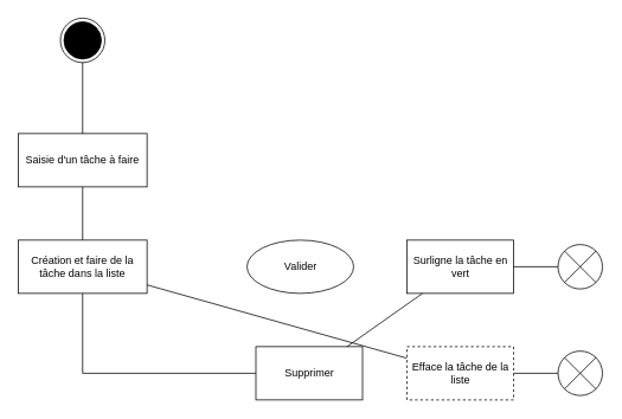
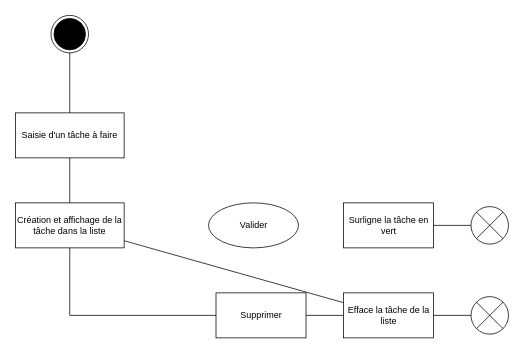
  <mxCell id="0" />
  <mxCell id="1" parent="0" />
  <mxCell id="2" value="" style="ellipse;html=1;shape=endState;fillColor=#000000;strokeColor=#000000;" vertex="1" parent="1"><mxGeometry x="67.5" y="20" width="50" height="50" as="geometry" /></mxCell>
  <mxCell id="3" value="Saisie d'un tâche à faire" style="rounded=0;whiteSpace=wrap;html=1;strokeColor=#000000;" vertex="1" parent="1"><mxGeometry x="20" y="150" width="145" height="60" as="geometry" /></mxCell>
- <mxCell id="4" value="Création et faire de la tâche dans la liste" style="rounded=0;whiteSpace=wrap;html=1;strokeColor=#000000;" vertex="1" parent="1"><mxGeometry x="20" y="270" width="145" height="60" as="geometry" /></mxCell>
+ <mxCell id="4" value="Création et affichage de la tâche dans la liste" style="rounded=0;whiteSpace=wrap;html=1;strokeColor=#000000;" vertex="1" parent="1"><mxGeometry x="20" y="270" width="145" height="60" as="geometry" /></mxCell>
  <mxCell id="5" value="" style="endArrow=none;html=1;rounded=0;" edge="1" parent="1" source="2" target="3"><mxGeometry width="50" height="50" relative="1" as="geometry"><mxPoint x="217.5" y="300" as="sourcePoint" /><mxPoint x="267.5" y="250" as="targetPoint" /></mxGeometry></mxCell>
  <mxCell id="6" value="" style="endArrow=none;html=1;rounded=0;" edge="1" parent="1" source="3" target="4"><mxGeometry width="50" height="50" relative="1" as="geometry"><mxPoint x="102.5" y="80" as="sourcePoint" /><mxPoint x="102.5" y="160" as="targetPoint" /></mxGeometry></mxCell>
  <mxCell id="7" value="Valider" style="ellipse;whiteSpace=wrap;html=1;strokeColor=#000000;" vertex="1" parent="1"><mxGeometry x="277.5" y="270" width="120" height="60" as="geometry" /></mxCell>
  <mxCell id="8" value="Supprimer" style="rounded=0;whiteSpace=wrap;html=1;strokeColor=#000000;" vertex="1" parent="1"><mxGeometry x="287.5" y="390" width="120" height="60" as="geometry" /></mxCell>
  <mxCell id="9" value="" style="endArrow=none;html=1;rounded=0;" edge="1" parent="1" source="4" target="12"><mxGeometry width="50" height="50" relative="1" as="geometry"><mxPoint x="217.5" y="300" as="sourcePoint" /><mxPoint x="267.5" y="250" as="targetPoint" /></mxGeometry></mxCell>
  <mxCell id="10" value="" style="endArrow=none;html=1;rounded=0;edgeStyle=orthogonalEdgeStyle;" edge="1" parent="1" source="4" target="8"><mxGeometry width="50" height="50" relative="1" as="geometry"><mxPoint x="175" y="310" as="sourcePoint" /><mxPoint x="287.5" y="310" as="targetPoint" /><Array as="points"><mxPoint x="92.5" y="420" /></Array></mxGeometry></mxCell>
  <mxCell id="11" value="Surligne la tâche en vert" style="rounded=0;whiteSpace=wrap;html=1;strokeColor=#000000;" vertex="1" parent="1"><mxGeometry x="457.5" y="270" width="120" height="60" as="geometry" /></mxCell>
- <mxCell id="12" value="Efface la tâche de la liste" style="rounded=0;whiteSpace=wrap;html=1;strokeColor=#000000;dashed=1;" vertex="1" parent="1"><mxGeometry x="457.5" y="390" width="120" height="60" as="geometry" /></mxCell>
- <mxCell id="13" value="" style="endArrow=none;html=1;rounded=0;" edge="1" parent="1" source="8" target="11"><mxGeometry width="50" height="50" relative="1" as="geometry"><mxPoint x="407.5" y="310" as="sourcePoint" /><mxPoint x="467.5" y="310" as="targetPoint" /></mxGeometry></mxCell>
+ <mxCell id="12" value="Efface la tâche de la liste" style="rounded=0;whiteSpace=wrap;html=1;strokeColor=#000000;" vertex="1" parent="1"><mxGeometry x="457.5" y="390" width="120" height="60" as="geometry" /></mxCell>
+ <mxCell id="13" value="" style="endArrow=none;html=1;rounded=0;" edge="1" parent="1" source="8" target="12"><mxGeometry width="50" height="50" relative="1" as="geometry"><mxPoint x="407.5" y="310" as="sourcePoint" /><mxPoint x="467.5" y="310" as="targetPoint" /></mxGeometry></mxCell>
  <mxCell id="14" value="" style="shape=sumEllipse;perimeter=ellipsePerimeter;whiteSpace=wrap;html=1;backgroundOutline=1;strokeColor=#000000;" vertex="1" parent="1"><mxGeometry x="627.5" y="275" width="50" height="50" as="geometry" /></mxCell>
  <mxCell id="15" value="" style="shape=sumEllipse;perimeter=ellipsePerimeter;whiteSpace=wrap;html=1;backgroundOutline=1;strokeColor=#000000;" vertex="1" parent="1"><mxGeometry x="627.5" y="395" width="50" height="50" as="geometry" /></mxCell>
  <mxCell id="16" value="" style="endArrow=none;html=1;rounded=0;exitX=0;exitY=0.5;exitDx=0;exitDy=0;" edge="1" parent="1" source="14" target="11"><mxGeometry width="50" height="50" relative="1" as="geometry"><mxPoint x="610" y="130" as="sourcePoint" /><mxPoint x="467.5" y="310" as="targetPoint" /></mxGeometry></mxCell>
  <mxCell id="17" value="" style="endArrow=none;html=1;rounded=0;entryX=0;entryY=0.5;entryDx=0;entryDy=0;" edge="1" parent="1" source="12" target="15"><mxGeometry width="50" height="50" relative="1" as="geometry"><mxPoint x="417.5" y="320" as="sourcePoint" /><mxPoint x="477.5" y="320" as="targetPoint" /></mxGeometry></mxCell>
